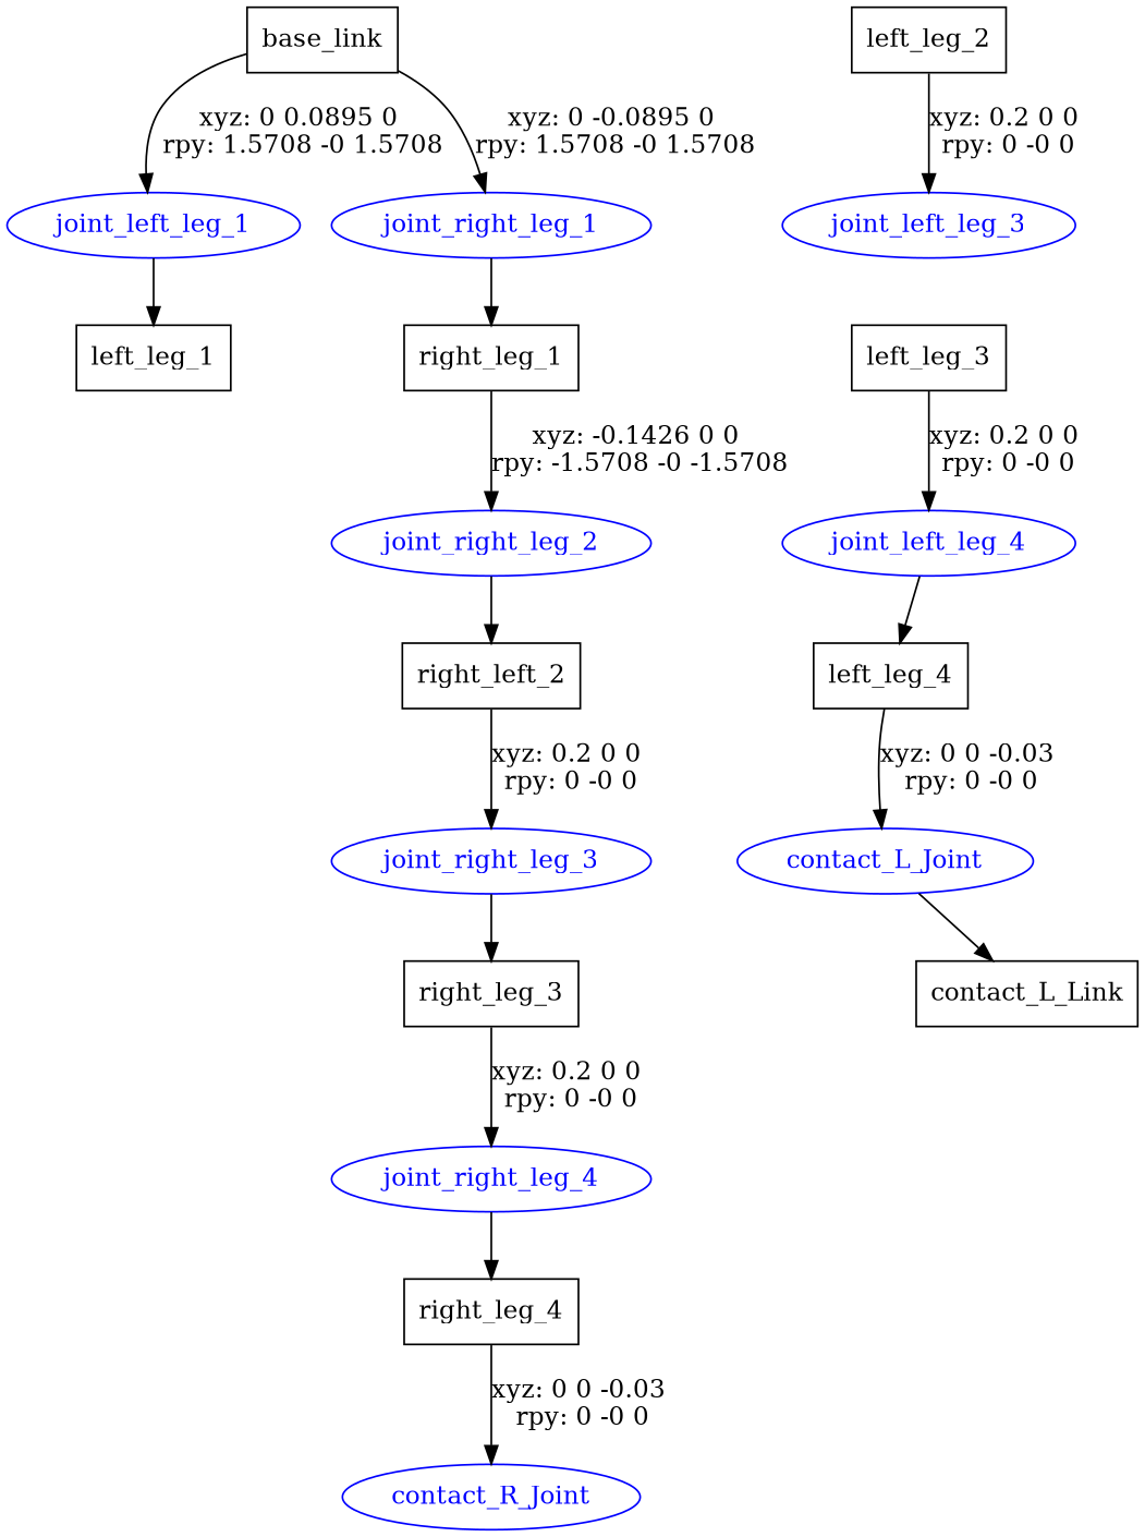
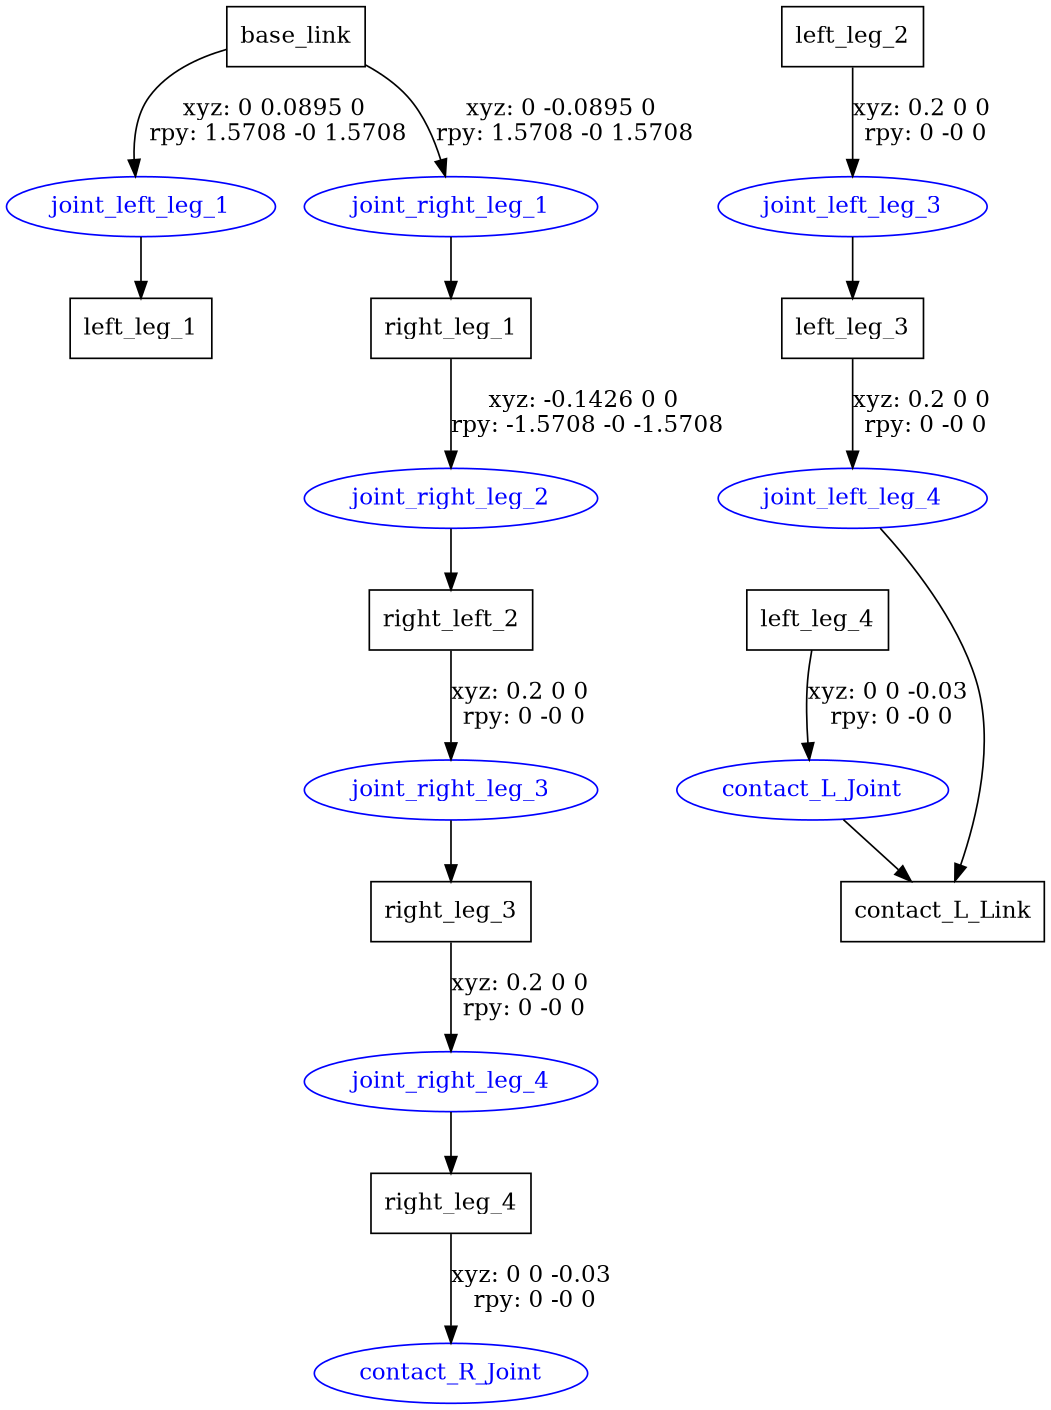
  digraph {
    node [shape=box]
    n1 [label=base_link]
    joint_left_leg_1 [color=blue fontcolor=blue shape=ellipse]
    joint_right_leg_1 [color=blue fontcolor=blue shape=ellipse]
    n4 [label=left_leg_1]
    n5 [label=right_leg_1]
    n6 [label=left_leg_2]
    joint_left_leg_3 [color=blue fontcolor=blue shape=ellipse]
    n8 [label=left_leg_3]
    joint_left_leg_4 [color=blue fontcolor=blue shape=ellipse]
    n10 [label=left_leg_4]
    contact_L_Joint [color=blue fontcolor=blue shape=ellipse]
    n12 [label=contact_L_Link]
    joint_right_leg_2 [color=blue fontcolor=blue shape=ellipse]
    n14 [label=right_left_2]
    joint_right_leg_3 [color=blue fontcolor=blue shape=ellipse]
    n16 [label=right_leg_3]
    joint_right_leg_4 [color=blue fontcolor=blue shape=ellipse]
    n18 [label=right_leg_4]
    contact_R_Joint [color=blue fontcolor=blue shape=ellipse]
    n1 -> joint_left_leg_1 [label="xyz: 0 0.0895 0 \nrpy: 1.5708 -0 1.5708"]
    n1 -> joint_right_leg_1 [label="xyz: 0 -0.0895 0 \nrpy: 1.5708 -0 1.5708"]
    joint_left_leg_1 -> n4
    joint_right_leg_1 -> n5
    n5 -> joint_right_leg_2 [label="xyz: -0.1426 0 0 \nrpy: -1.5708 -0 -1.5708"]
    n6 -> joint_left_leg_3 [label="xyz: 0.2 0 0 \nrpy: 0 -0 0"]
+   joint_left_leg_3 -> n8
    n8 -> joint_left_leg_4 [label="xyz: 0.2 0 0 \nrpy: 0 -0 0"]
-   joint_left_leg_4 -> n10
+   joint_left_leg_4 -> n12
    n10 -> contact_L_Joint [label="xyz: 0 0 -0.03 \nrpy: 0 -0 0"]
    contact_L_Joint -> n12
    joint_right_leg_2 -> n14
    n14 -> joint_right_leg_3 [label="xyz: 0.2 0 0 \nrpy: 0 -0 0"]
    joint_right_leg_3 -> n16
    n16 -> joint_right_leg_4 [label="xyz: 0.2 0 0 \nrpy: 0 -0 0"]
    joint_right_leg_4 -> n18
    n18 -> contact_R_Joint [label="xyz: 0 0 -0.03 \nrpy: 0 -0 0"]
  }
